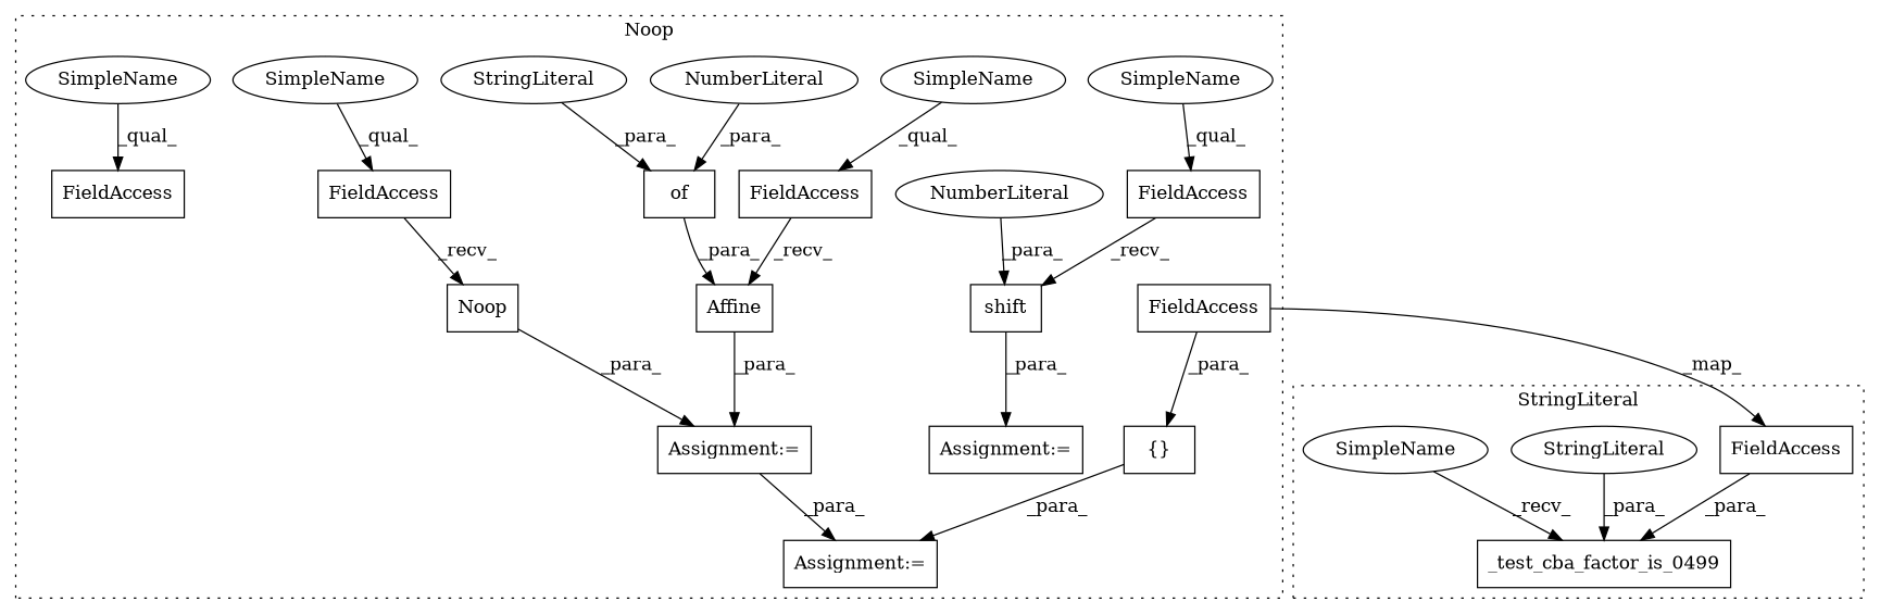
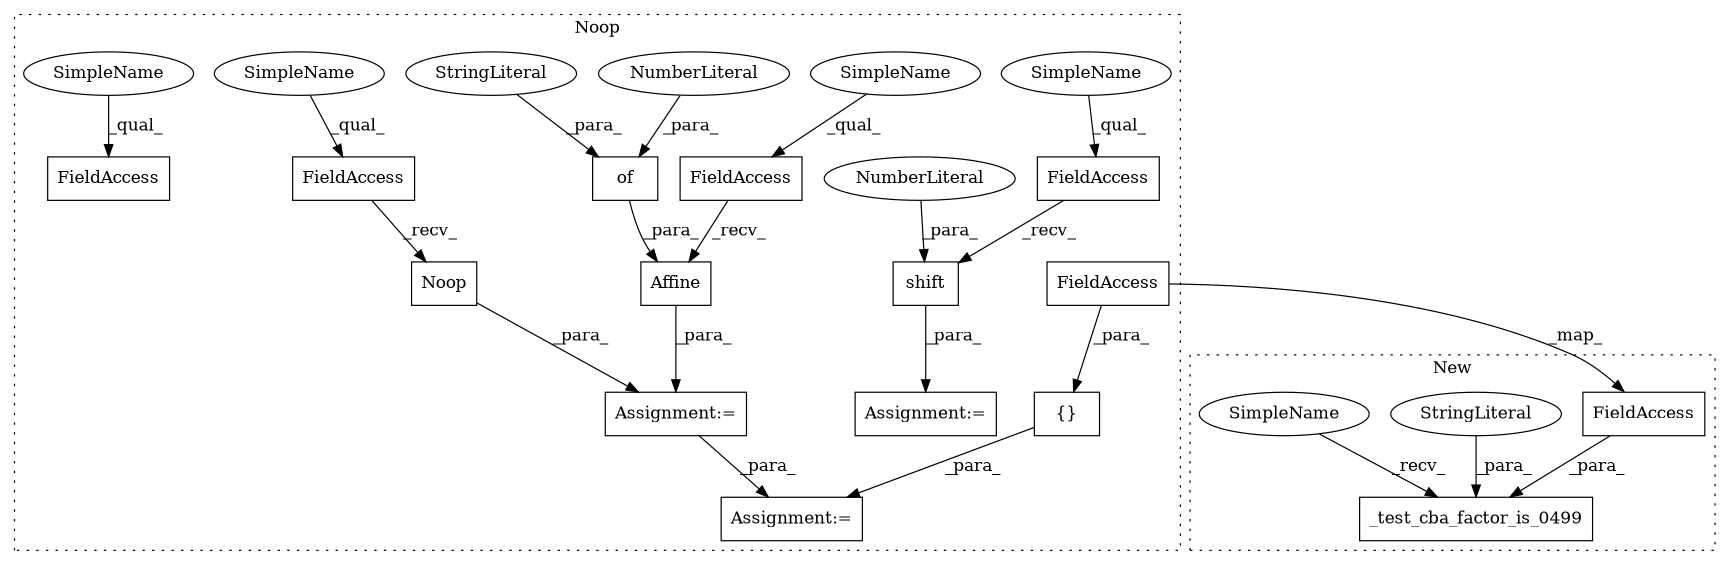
  digraph {
    node [a=22 l=1 s=35284 shape=box]
    n1 [a=32 l=6 label=Noop s=35302]
    n2 [l=17 label=FieldAccess]
    n3 [l=17 label=FieldAccess s=35309]
    n4 [l=17 label=FieldAccess s=35254]
    n5 [a=32 l="7,1" label=Affine s="35327,35347"]
    n6 [a=32 l="3,1" label=of s="35338,35346"]
    n7 [a=34 label=NumberLiteral s=35345 shape=ellipse]
    n8 [a=45 l=3 label=StringLiteral s=35341 shape=ellipse]
    n9 [a=7 label="Assignment:=" s=35363]
    n10 [a=4 l="1,1" label="{}" s="35395,35406"]
    n11 [a=7 label="Assignment:=" s=35253]
    n12 [l=10 label=FieldAccess s=35396]
    n13 [l=10 label=FieldAccess s=35426]
    n14 [a=32 l="6,1" label=shift s="35437,35444"]
    n15 [a=34 label=NumberLiteral s=35443 shape=ellipse]
    n16 [a=7 label="Assignment:=" s=35425]
    n17 [a=42 l=4 label=SimpleName s=35426 shape=ellipse]
    n18 [a=42 l=6 label=SimpleName shape=ellipse]
    n19 [a=42 l=6 label=SimpleName s=35309 shape=ellipse]
    n20 [a=42 l=6 label=SimpleName s=35254 shape=ellipse]
    n21 [a=32 l="25,1" label=_test_cba_factor_is_0499 s="34626,34681"]
    n22 [l=10 label=FieldAccess s=34671]
    n23 [a=45 l=19 label=StringLiteral s=34651 shape=ellipse]
    n24 [a=42 l=4 label=SimpleName s=34621 shape=ellipse]
    subgraph cluster_1 {
      label=Noop
      style=dotted
      n1
      n2
      n3
      n4
      n5
      n6
      n7
      n8
      n9
      n10
      n11
      n12
      n13
      n14
      n15
      n16
      n17
      n18
      n19
      n20
    }
    subgraph cluster_2 {
-     label=StringLiteral
+     label=New
      style=dotted
      n21
      n22
      n23
      n24
    }
    n1 -> n11 [label=_para_]
    n2 -> n1 [label=_recv_]
    n3 -> n5 [label=_recv_]
    n5 -> n11 [label=_para_]
    n6 -> n5 [label=_para_]
    n7 -> n6 [label=_para_]
    n8 -> n6 [label=_para_]
    n10 -> n9 [label=_para_]
    n11 -> n9 [label=_para_]
    n12 -> n10 [label=_para_]
    n12 -> n22 [label=_map_]
    n13 -> n14 [label=_recv_]
    n14 -> n16 [label=_para_]
    n15 -> n14 [label=_para_]
    n17 -> n13 [label=_qual_]
    n18 -> n2 [label=_qual_]
    n19 -> n3 [label=_qual_]
    n20 -> n4 [label=_qual_]
    n22 -> n21 [label=_para_]
    n23 -> n21 [label=_para_]
    n24 -> n21 [label=_recv_]
  }
